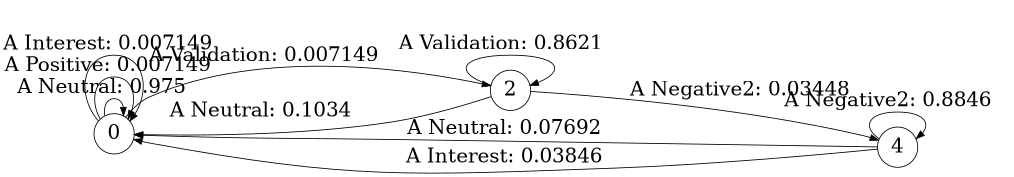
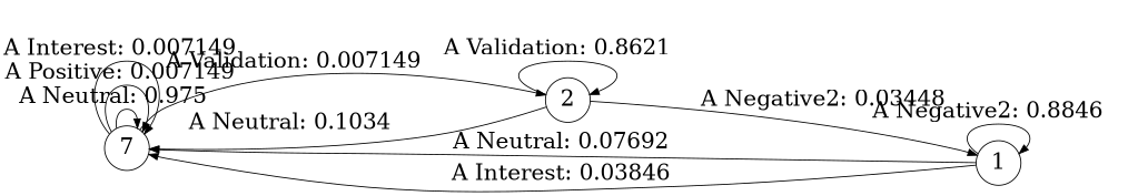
  digraph {
    rankdir=LR
    node [fontsize=24 shape=circle]
    edge [fontsize=24]
-   0
+   0 [label=7]
    2
-   1 [label=4]
+   1
    0 -> 0 [label="A Neutral: 0.975    "]
    0 -> 0 [label="A Positive: 0.007149  "]
    0 -> 0 [label="A Interest: 0.007149  "]
    0 -> 2 [label="A Validation: 0.007149  "]
    2 -> 0 [label="A Neutral: 0.1034   "]
    2 -> 2 [label="A Validation: 0.8621   "]
    2 -> 1 [label="A Negative2: 0.03448  "]
    1 -> 0 [label="A Neutral: 0.07692  "]
    1 -> 0 [label="A Interest: 0.03846  "]
    1 -> 1 [label="A Negative2: 0.8846   "]
  }
